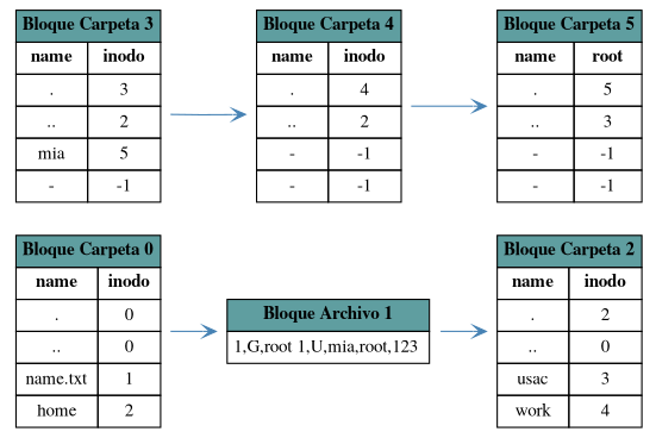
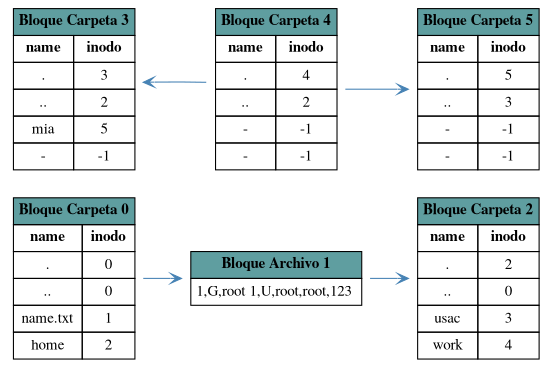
  digraph {
    rankdir=LR
    node [fontname=Times shape=plaintext]
    edge [arrowhead=vee color="#4682B4"]
    n1 [label=<<table border='0' cellborder='1' cellspacing='0' cellpadding='4'><tr><td bgcolor='#5F9EA0' style='color:white;' colspan='2'><b>Bloque Carpeta 0</b></td></tr><tr><td><b>name</b></td><td><b>inodo</b></td></tr><tr><td>.</td><td>0</td></tr><tr><td>..</td><td>0</td></tr><tr><td>name.txt</td><td>1</td></tr><tr><td>home</td><td>2</td></tr></table>>]
-   n2 [label=<<table border='0' cellborder='1' cellspacing='0' cellpadding='4'><tr><td bgcolor='#5F9EA0' style='color:white;'><b>Bloque Archivo 1</b></td></tr><tr><td>1,G,root 1,U,mia,root,123 </td></tr></table>>]
+   n2 [label=<<table border='0' cellborder='1' cellspacing='0' cellpadding='4'><tr><td bgcolor='#5F9EA0' style='color:white;'><b>Bloque Archivo 1</b></td></tr><tr><td>1,G,root 1,U,root,root,123 </td></tr></table>>]
    n3 [label=<<table border='0' cellborder='1' cellspacing='0' cellpadding='4'><tr><td bgcolor='#5F9EA0' style='color:white;' colspan='2'><b>Bloque Carpeta 2</b></td></tr><tr><td><b>name</b></td><td><b>inodo</b></td></tr><tr><td>.</td><td>2</td></tr><tr><td>..</td><td>0</td></tr><tr><td>usac</td><td>3</td></tr><tr><td>work</td><td>4</td></tr></table>>]
    n4 [label=<<table border='0' cellborder='1' cellspacing='0' cellpadding='4'><tr><td bgcolor='#5F9EA0' style='color:white;' colspan='2'><b>Bloque Carpeta 3</b></td></tr><tr><td><b>name</b></td><td><b>inodo</b></td></tr><tr><td>.</td><td>3</td></tr><tr><td>..</td><td>2</td></tr><tr><td>mia</td><td>5</td></tr><tr><td>-</td><td>-1</td></tr></table>>]
    n5 [label=<<table border='0' cellborder='1' cellspacing='0' cellpadding='4'><tr><td bgcolor='#5F9EA0' style='color:white;' colspan='2'><b>Bloque Carpeta 4</b></td></tr><tr><td><b>name</b></td><td><b>inodo</b></td></tr><tr><td>.</td><td>4</td></tr><tr><td>..</td><td>2</td></tr><tr><td>-</td><td>-1</td></tr><tr><td>-</td><td>-1</td></tr></table>>]
-   n6 [label=<<table border='0' cellborder='1' cellspacing='0' cellpadding='4'><tr><td bgcolor='#5F9EA0' style='color:white;' colspan='2'><b>Bloque Carpeta 5</b></td></tr><tr><td><b>name</b></td><td><b>root</b></td></tr><tr><td>.</td><td>5</td></tr><tr><td>..</td><td>3</td></tr><tr><td>-</td><td>-1</td></tr><tr><td>-</td><td>-1</td></tr></table>>]
+   n6 [label=<<table border='0' cellborder='1' cellspacing='0' cellpadding='4'><tr><td bgcolor='#5F9EA0' style='color:white;' colspan='2'><b>Bloque Carpeta 5</b></td></tr><tr><td><b>name</b></td><td><b>inodo</b></td></tr><tr><td>.</td><td>5</td></tr><tr><td>..</td><td>3</td></tr><tr><td>-</td><td>-1</td></tr><tr><td>-</td><td>-1</td></tr></table>>]
    n1 -> n2
    n2 -> n3
-   n4 -> n5
+   n5 -> n4
    n5 -> n6
  }
